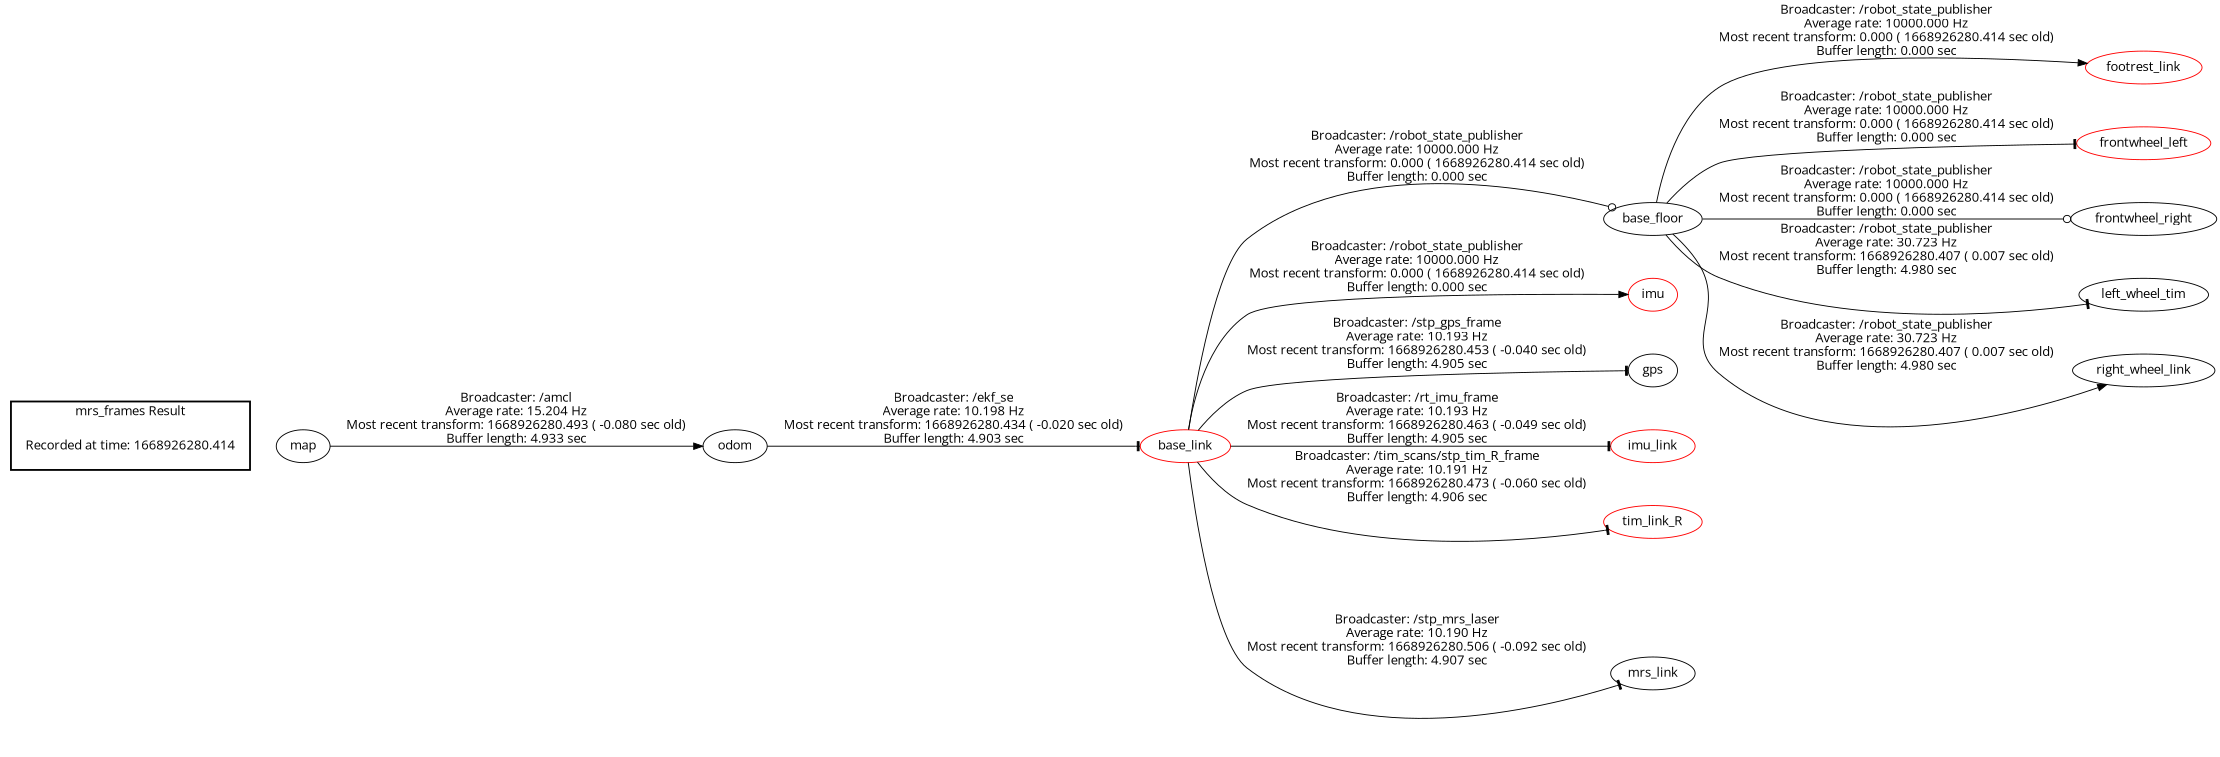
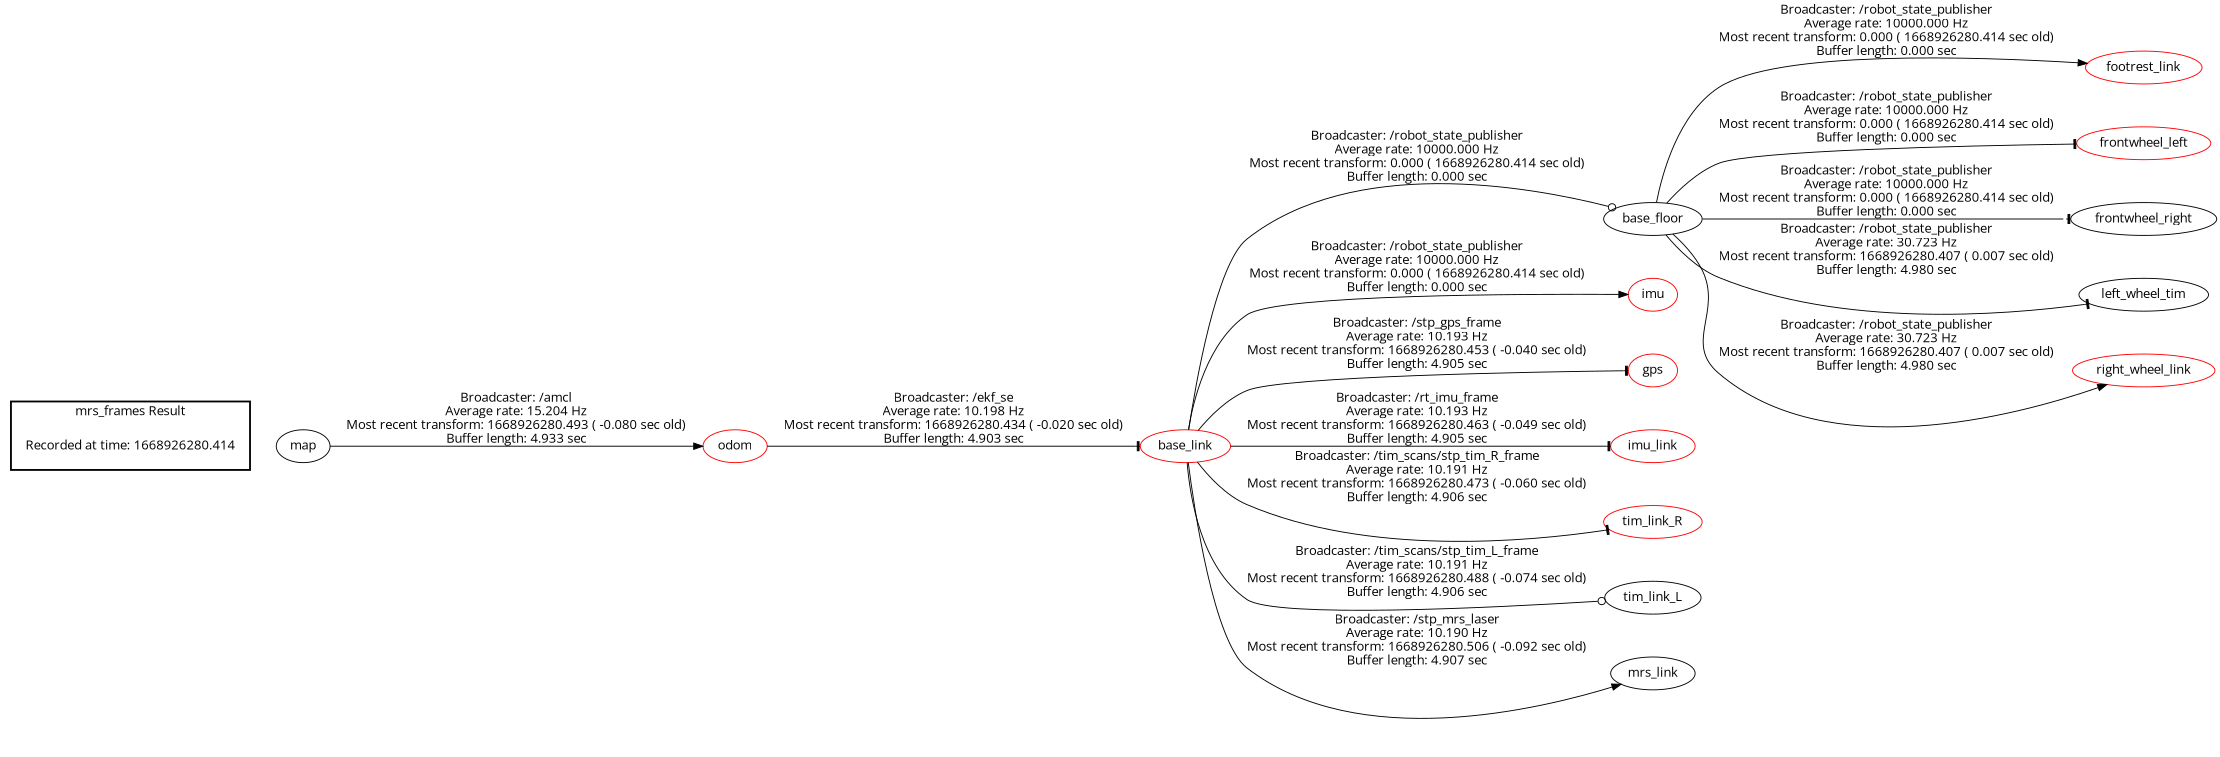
  digraph {
    fontname="Open Sans"
    rankdir=LR
    node [color=black fontname="Open Sans"]
    edge [fontname="Open Sans" arrowhead=tee]
    "Recorded at time: 1668926280.414" [shape=plaintext]
    map
    base_link [color=red]
    base_floor
    imu [color=red]
-   gps
+   gps [color=red]
    imu_link [color=red]
    tim_link_R [color=red]
+   tim_link_L
    mrs_link
    footrest_link [color=red]
    frontwheel_left [color=red]
    frontwheel_right
    n14 [label=left_wheel_tim]
-   right_wheel_link
-   odom
+   right_wheel_link [color=red]
+   odom [color=red]
    subgraph cluster_1 {
      color=black
      label="mrs_frames Result"
      style=bold
      "Recorded at time: 1668926280.414"
    }
    "Recorded at time: 1668926280.414" -> map [style=invis arrowhead=""]
    map -> odom [arrowhead=normal label="Broadcaster: /amcl\nAverage rate: 15.204 Hz\nMost recent transform: 1668926280.493 ( -0.080 sec old)\nBuffer length: 4.933 sec\n"]
    base_link -> base_floor [arrowhead=odot label="Broadcaster: /robot_state_publisher\nAverage rate: 10000.000 Hz\nMost recent transform: 0.000 ( 1668926280.414 sec old)\nBuffer length: 0.000 sec\n"]
    base_link -> imu [arrowhead=normal label="Broadcaster: /robot_state_publisher\nAverage rate: 10000.000 Hz\nMost recent transform: 0.000 ( 1668926280.414 sec old)\nBuffer length: 0.000 sec\n"]
    base_link -> gps [label="Broadcaster: /stp_gps_frame\nAverage rate: 10.193 Hz\nMost recent transform: 1668926280.453 ( -0.040 sec old)\nBuffer length: 4.905 sec\n"]
    base_link -> imu_link [label="Broadcaster: /rt_imu_frame\nAverage rate: 10.193 Hz\nMost recent transform: 1668926280.463 ( -0.049 sec old)\nBuffer length: 4.905 sec\n"]
    base_link -> tim_link_R [label="Broadcaster: /tim_scans/stp_tim_R_frame\nAverage rate: 10.191 Hz\nMost recent transform: 1668926280.473 ( -0.060 sec old)\nBuffer length: 4.906 sec\n"]
-   base_link -> mrs_link [label="Broadcaster: /stp_mrs_laser\nAverage rate: 10.190 Hz\nMost recent transform: 1668926280.506 ( -0.092 sec old)\nBuffer length: 4.907 sec\n"]
+   base_link -> tim_link_L [arrowhead=odot label="Broadcaster: /tim_scans/stp_tim_L_frame\nAverage rate: 10.191 Hz\nMost recent transform: 1668926280.488 ( -0.074 sec old)\nBuffer length: 4.906 sec\n"]
+   base_link -> mrs_link [arrowhead=normal label="Broadcaster: /stp_mrs_laser\nAverage rate: 10.190 Hz\nMost recent transform: 1668926280.506 ( -0.092 sec old)\nBuffer length: 4.907 sec\n"]
    base_floor -> footrest_link [arrowhead=normal label="Broadcaster: /robot_state_publisher\nAverage rate: 10000.000 Hz\nMost recent transform: 0.000 ( 1668926280.414 sec old)\nBuffer length: 0.000 sec\n"]
    base_floor -> frontwheel_left [label="Broadcaster: /robot_state_publisher\nAverage rate: 10000.000 Hz\nMost recent transform: 0.000 ( 1668926280.414 sec old)\nBuffer length: 0.000 sec\n"]
-   base_floor -> frontwheel_right [arrowhead=odot label="Broadcaster: /robot_state_publisher\nAverage rate: 10000.000 Hz\nMost recent transform: 0.000 ( 1668926280.414 sec old)\nBuffer length: 0.000 sec\n"]
+   base_floor -> frontwheel_right [label="Broadcaster: /robot_state_publisher\nAverage rate: 10000.000 Hz\nMost recent transform: 0.000 ( 1668926280.414 sec old)\nBuffer length: 0.000 sec\n"]
    base_floor -> n14 [label="Broadcaster: /robot_state_publisher\nAverage rate: 30.723 Hz\nMost recent transform: 1668926280.407 ( 0.007 sec old)\nBuffer length: 4.980 sec\n"]
    base_floor -> right_wheel_link [arrowhead=normal label="Broadcaster: /robot_state_publisher\nAverage rate: 30.723 Hz\nMost recent transform: 1668926280.407 ( 0.007 sec old)\nBuffer length: 4.980 sec\n"]
    odom -> base_link [label="Broadcaster: /ekf_se\nAverage rate: 10.198 Hz\nMost recent transform: 1668926280.434 ( -0.020 sec old)\nBuffer length: 4.903 sec\n"]
  }
